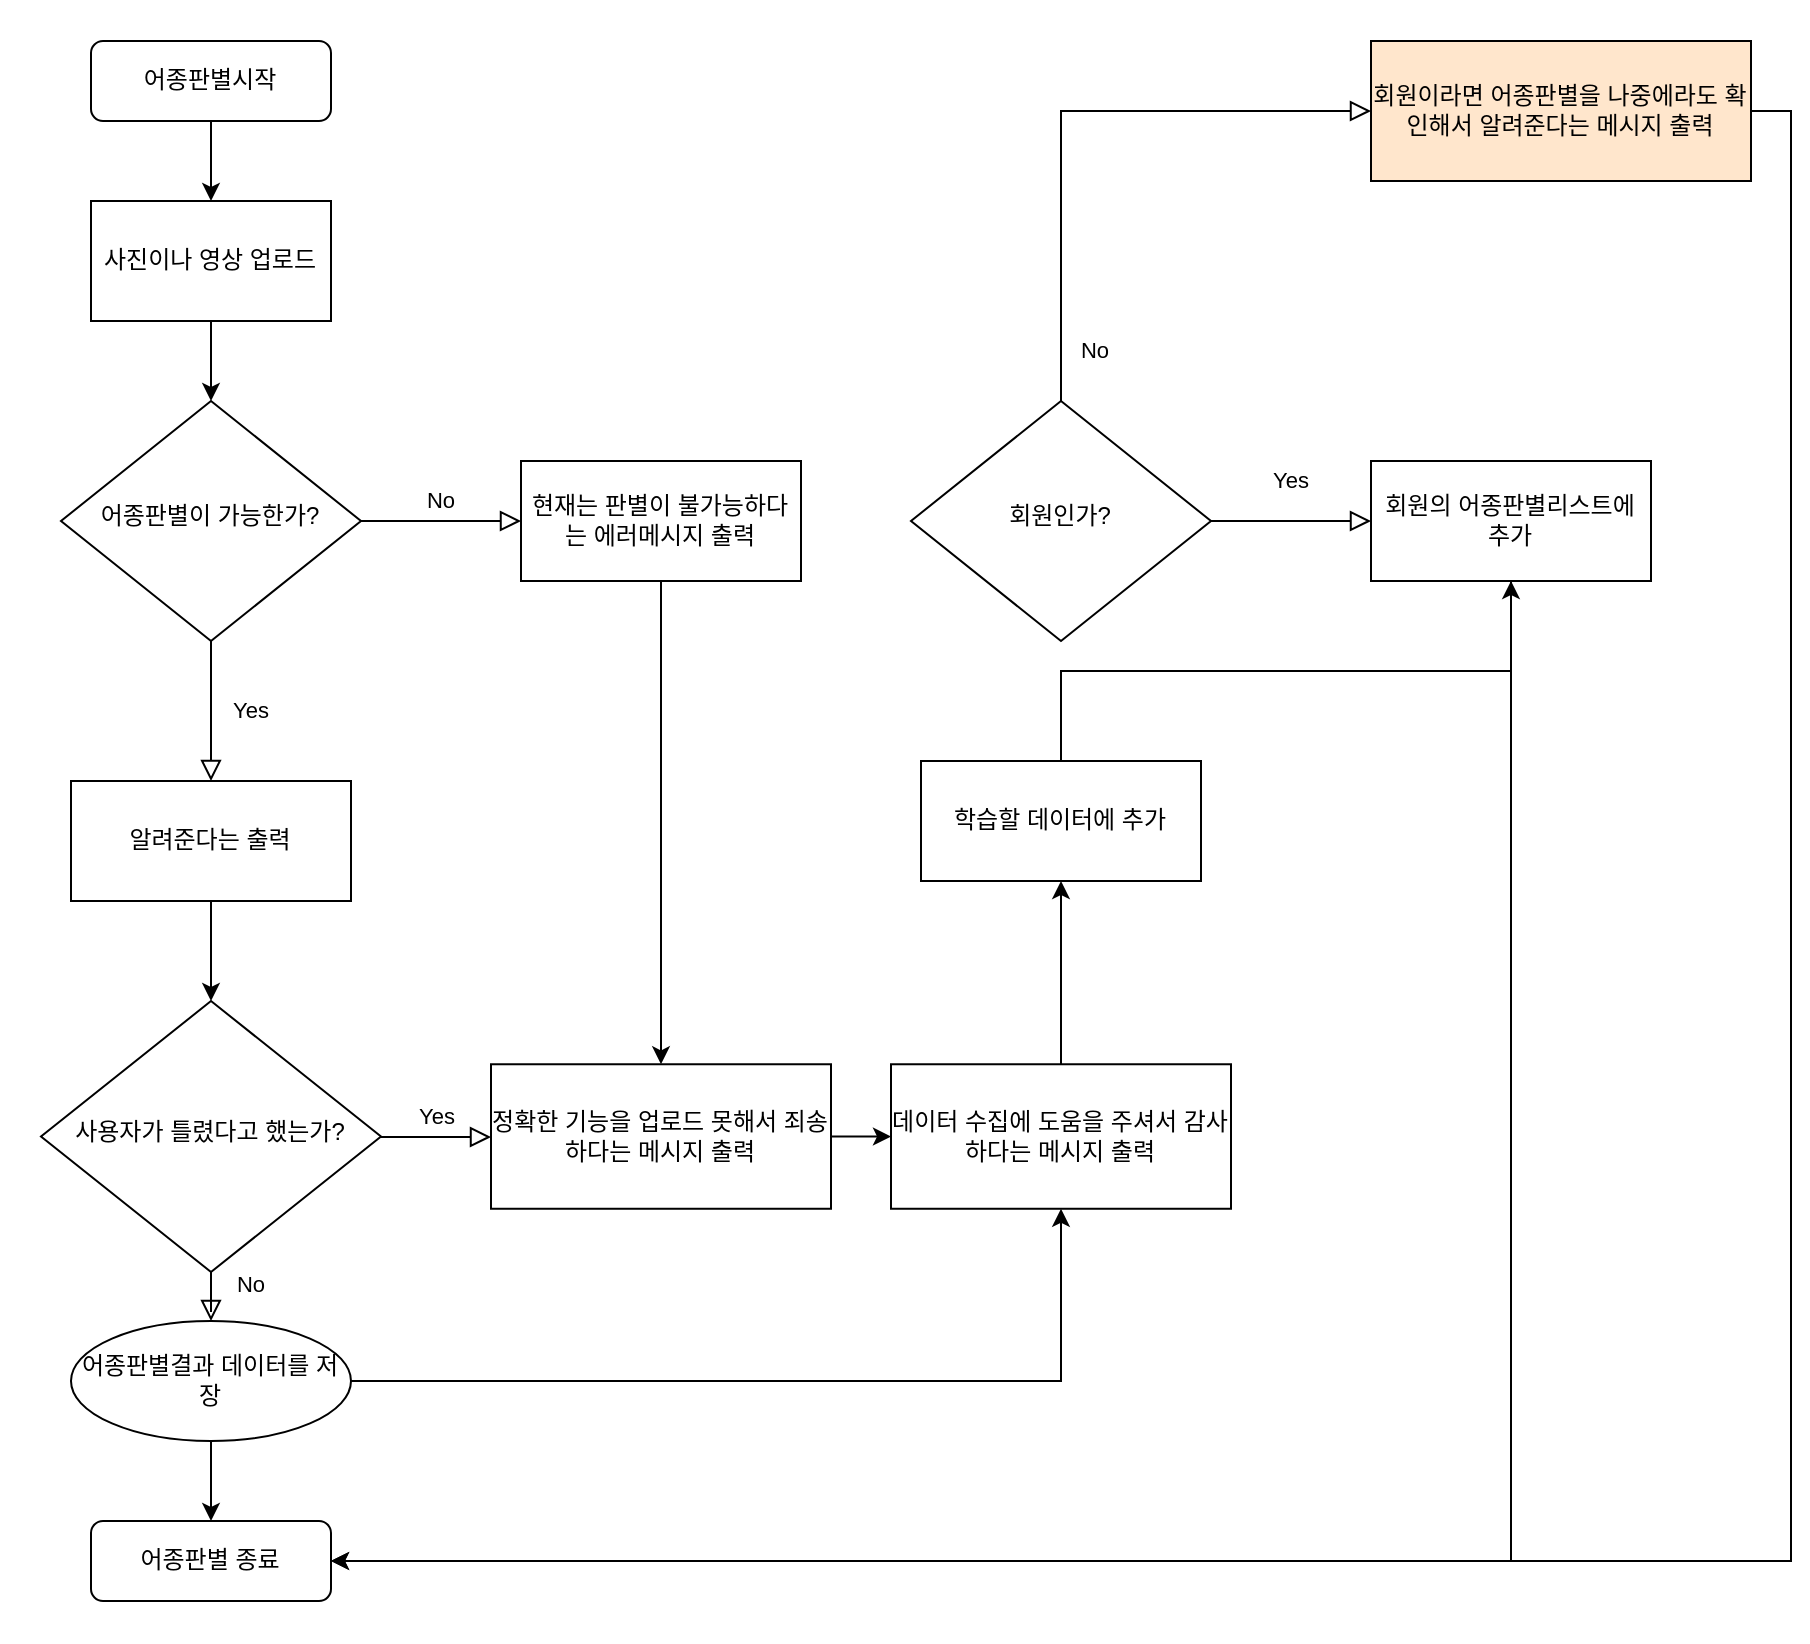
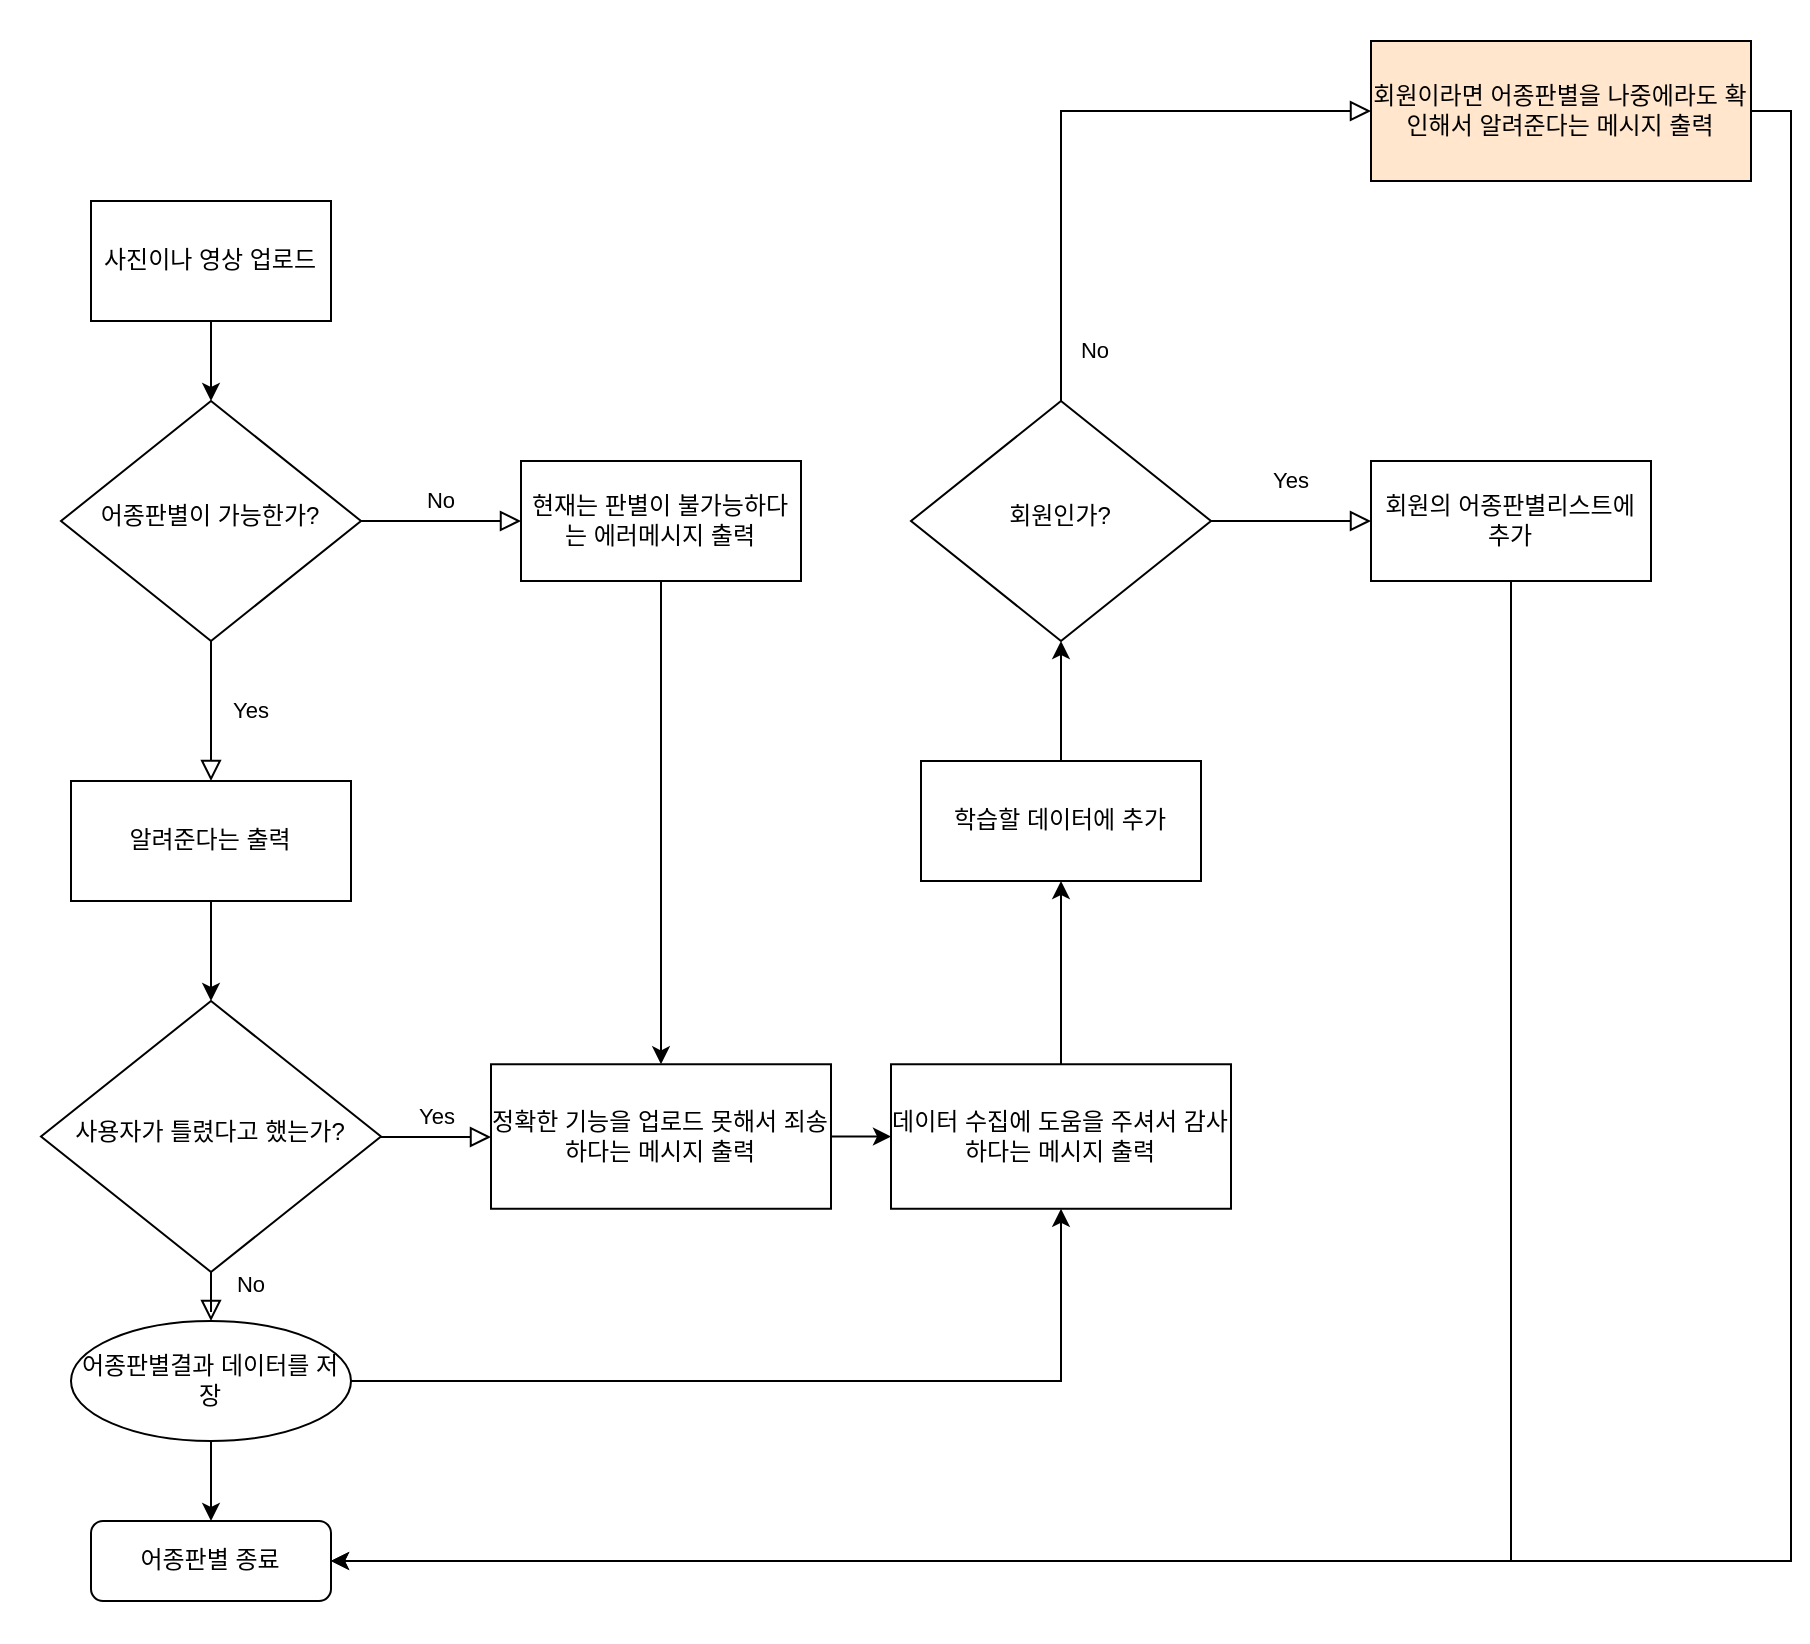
  <mxCell id="0" />
  <mxCell id="1" parent="0" />
- <mxCell id="2" style="edgeStyle=orthogonalEdgeStyle;rounded=0;orthogonalLoop=1;jettySize=auto;html=1;exitX=0.5;exitY=1;exitDx=0;exitDy=0;entryX=0.5;entryY=0;entryDx=0;entryDy=0;" edge="1" parent="1" source="3" target="12"><mxGeometry relative="1" as="geometry" /></mxCell>
- <mxCell id="3" value="어종판별시작" style="rounded=1;whiteSpace=wrap;html=1;fontSize=12;glass=0;strokeWidth=1;shadow=0;" parent="1" vertex="1"><mxGeometry x="45" y="20" width="120" height="40" as="geometry" /></mxCell>
  <mxCell id="4" value="Yes" style="rounded=0;html=1;jettySize=auto;orthogonalLoop=1;fontSize=11;endArrow=block;endFill=0;endSize=8;strokeWidth=1;shadow=0;labelBackgroundColor=none;edgeStyle=orthogonalEdgeStyle;entryX=0.5;entryY=0;entryDx=0;entryDy=0;" parent="1" source="6" target="23" edge="1"><mxGeometry y="20" relative="1" as="geometry"><mxPoint as="offset" /><mxPoint x="95" y="390" as="targetPoint" /></mxGeometry></mxCell>
  <mxCell id="5" value="No" style="edgeStyle=orthogonalEdgeStyle;rounded=0;html=1;jettySize=auto;orthogonalLoop=1;fontSize=11;endArrow=block;endFill=0;endSize=8;strokeWidth=1;shadow=0;labelBackgroundColor=none;entryX=0;entryY=0.5;entryDx=0;entryDy=0;" parent="1" source="6" target="14" edge="1"><mxGeometry y="10" relative="1" as="geometry"><mxPoint as="offset" /><mxPoint x="225" y="260" as="targetPoint" /></mxGeometry></mxCell>
  <mxCell id="6" value="어종판별이 가능한가?" style="rhombus;whiteSpace=wrap;html=1;shadow=0;fontFamily=Helvetica;fontSize=12;align=center;strokeWidth=1;spacing=6;spacingTop=-4;" parent="1" vertex="1"><mxGeometry x="30" y="200" width="150" height="120" as="geometry" /></mxCell>
  <mxCell id="7" value="No" style="rounded=0;html=1;jettySize=auto;orthogonalLoop=1;fontSize=11;endArrow=block;endFill=0;endSize=8;strokeWidth=1;shadow=0;labelBackgroundColor=none;edgeStyle=orthogonalEdgeStyle;entryX=0.5;entryY=0;entryDx=0;entryDy=0;" parent="1" source="9" target="26" edge="1"><mxGeometry x="0.333" y="20" relative="1" as="geometry"><mxPoint as="offset" /></mxGeometry></mxCell>
  <mxCell id="8" value="Yes" style="edgeStyle=orthogonalEdgeStyle;rounded=0;html=1;jettySize=auto;orthogonalLoop=1;fontSize=11;endArrow=block;endFill=0;endSize=8;strokeWidth=1;shadow=0;labelBackgroundColor=none;" parent="1" source="9" edge="1"><mxGeometry y="10" relative="1" as="geometry"><mxPoint as="offset" /><mxPoint x="245" y="568" as="targetPoint" /><Array as="points"><mxPoint x="245" y="568" /><mxPoint x="245" y="568" /></Array></mxGeometry></mxCell>
  <mxCell id="9" value="사용자가 틀렸다고 했는가?" style="rhombus;whiteSpace=wrap;html=1;shadow=0;fontFamily=Helvetica;fontSize=12;align=center;strokeWidth=1;spacing=6;spacingTop=-4;" parent="1" vertex="1"><mxGeometry x="20" y="500" width="170" height="135.5" as="geometry" /></mxCell>
  <mxCell id="10" value="어종판별 종료" style="rounded=1;whiteSpace=wrap;html=1;fontSize=12;glass=0;strokeWidth=1;shadow=0;" parent="1" vertex="1"><mxGeometry x="45" y="760" width="120" height="40" as="geometry" /></mxCell>
  <mxCell id="11" style="edgeStyle=orthogonalEdgeStyle;rounded=0;orthogonalLoop=1;jettySize=auto;html=1;exitX=0.5;exitY=1;exitDx=0;exitDy=0;entryX=0.5;entryY=0;entryDx=0;entryDy=0;" edge="1" parent="1" source="12" target="6"><mxGeometry relative="1" as="geometry" /></mxCell>
  <mxCell id="12" value="사진이나 영상 업로드" style="rounded=0;whiteSpace=wrap;html=1;" vertex="1" parent="1"><mxGeometry x="45" y="100" width="120" height="60" as="geometry" /></mxCell>
  <mxCell id="13" style="edgeStyle=orthogonalEdgeStyle;rounded=0;orthogonalLoop=1;jettySize=auto;html=1;exitX=0.5;exitY=1;exitDx=0;exitDy=0;entryX=0.5;entryY=0;entryDx=0;entryDy=0;" edge="1" parent="1" source="14" target="32"><mxGeometry relative="1" as="geometry" /></mxCell>
  <mxCell id="14" value="현재는 판별이 불가능하다는 에러메시지 출력" style="rounded=0;whiteSpace=wrap;html=1;" vertex="1" parent="1"><mxGeometry x="260" y="230" width="140" height="60" as="geometry" /></mxCell>
  <mxCell id="15" value="Yes" style="rounded=0;html=1;jettySize=auto;orthogonalLoop=1;fontSize=11;endArrow=block;endFill=0;endSize=8;strokeWidth=1;shadow=0;labelBackgroundColor=none;edgeStyle=orthogonalEdgeStyle;entryX=0;entryY=0.5;entryDx=0;entryDy=0;" edge="1" parent="1" source="17" target="21"><mxGeometry y="20" relative="1" as="geometry"><mxPoint as="offset" /><mxPoint x="745" y="220" as="targetPoint" /><Array as="points"><mxPoint x="665" y="260" /><mxPoint x="665" y="260" /></Array></mxGeometry></mxCell>
  <mxCell id="16" value="No" style="edgeStyle=orthogonalEdgeStyle;rounded=0;html=1;jettySize=auto;orthogonalLoop=1;fontSize=11;endArrow=block;endFill=0;endSize=8;strokeWidth=1;shadow=0;labelBackgroundColor=none;entryX=0;entryY=0.5;entryDx=0;entryDy=0;" edge="1" parent="1" source="17" target="19"><mxGeometry x="0.082" y="-120" relative="1" as="geometry"><mxPoint as="offset" /><mxPoint x="650" y="260" as="targetPoint" /><Array as="points"><mxPoint x="530" y="55" /></Array></mxGeometry></mxCell>
  <mxCell id="17" value="회원인가?" style="rhombus;whiteSpace=wrap;html=1;shadow=0;fontFamily=Helvetica;fontSize=12;align=center;strokeWidth=1;spacing=6;spacingTop=-4;" vertex="1" parent="1"><mxGeometry x="455" y="200" width="150" height="120" as="geometry" /></mxCell>
  <mxCell id="18" style="edgeStyle=orthogonalEdgeStyle;rounded=0;orthogonalLoop=1;jettySize=auto;html=1;exitX=1;exitY=0.5;exitDx=0;exitDy=0;entryX=1;entryY=0.5;entryDx=0;entryDy=0;" edge="1" parent="1" source="19" target="10"><mxGeometry relative="1" as="geometry" /></mxCell>
  <mxCell id="19" value="회원이라면 어종판별을 나중에라도 확인해서 알려준다는 메시지 출력" style="rounded=0;whiteSpace=wrap;html=1;fillColor=#ffe6cc;" vertex="1" parent="1"><mxGeometry x="685" y="20" width="190" height="70" as="geometry" /></mxCell>
  <mxCell id="20" style="edgeStyle=orthogonalEdgeStyle;rounded=0;orthogonalLoop=1;jettySize=auto;html=1;exitX=0.5;exitY=1;exitDx=0;exitDy=0;entryX=1;entryY=0.5;entryDx=0;entryDy=0;" edge="1" parent="1" source="21" target="10"><mxGeometry relative="1" as="geometry" /></mxCell>
  <mxCell id="21" value="회원의 어종판별리스트에 추가" style="rounded=0;whiteSpace=wrap;html=1;" vertex="1" parent="1"><mxGeometry x="685" y="230" width="140" height="60" as="geometry" /></mxCell>
  <mxCell id="22" style="edgeStyle=orthogonalEdgeStyle;rounded=0;orthogonalLoop=1;jettySize=auto;html=1;exitX=0.5;exitY=1;exitDx=0;exitDy=0;entryX=0.5;entryY=0;entryDx=0;entryDy=0;" edge="1" parent="1" source="23" target="9"><mxGeometry relative="1" as="geometry" /></mxCell>
  <mxCell id="23" value="알려준다는 출력" style="rounded=0;whiteSpace=wrap;html=1;" vertex="1" parent="1"><mxGeometry x="35" y="390" width="140" height="60" as="geometry" /></mxCell>
  <mxCell id="24" style="edgeStyle=orthogonalEdgeStyle;rounded=0;orthogonalLoop=1;jettySize=auto;html=1;exitX=0.5;exitY=1;exitDx=0;exitDy=0;entryX=0.5;entryY=0;entryDx=0;entryDy=0;" edge="1" parent="1" source="26" target="10"><mxGeometry relative="1" as="geometry" /></mxCell>
  <mxCell id="25" style="edgeStyle=orthogonalEdgeStyle;rounded=0;orthogonalLoop=1;jettySize=auto;html=1;exitX=1;exitY=0.5;exitDx=0;exitDy=0;" edge="1" parent="1" source="26" target="28"><mxGeometry relative="1" as="geometry" /></mxCell>
  <mxCell id="26" value="어종판별결과 데이터를 저장" style="ellipse;whiteSpace=wrap;html=1;" vertex="1" parent="1"><mxGeometry x="35" y="660" width="140" height="60" as="geometry" /></mxCell>
  <mxCell id="27" style="edgeStyle=orthogonalEdgeStyle;rounded=0;orthogonalLoop=1;jettySize=auto;html=1;exitX=0.5;exitY=0;exitDx=0;exitDy=0;entryX=0.5;entryY=1;entryDx=0;entryDy=0;" edge="1" parent="1" source="28" target="30"><mxGeometry relative="1" as="geometry" /></mxCell>
  <mxCell id="28" value="데이터 수집에 도움을 주셔서 감사하다는 메시지 출력" style="rounded=0;whiteSpace=wrap;html=1;" vertex="1" parent="1"><mxGeometry x="445" y="531.63" width="170" height="72.25" as="geometry" /></mxCell>
- <mxCell id="29" style="edgeStyle=orthogonalEdgeStyle;rounded=0;orthogonalLoop=1;jettySize=auto;html=1;exitX=0.5;exitY=0;exitDx=0;exitDy=0;" edge="1" parent="1" source="30" target="21"><mxGeometry relative="1" as="geometry" /></mxCell>
+ <mxCell id="29" style="edgeStyle=orthogonalEdgeStyle;rounded=0;orthogonalLoop=1;jettySize=auto;html=1;exitX=0.5;exitY=0;exitDx=0;exitDy=0;entryX=0.5;entryY=1;entryDx=0;entryDy=0;" edge="1" parent="1" source="30" target="17"><mxGeometry relative="1" as="geometry" /></mxCell>
  <mxCell id="30" value="학습할 데이터에 추가" style="rounded=0;whiteSpace=wrap;html=1;" vertex="1" parent="1"><mxGeometry x="460" y="380" width="140" height="60" as="geometry" /></mxCell>
  <mxCell id="31" style="edgeStyle=orthogonalEdgeStyle;rounded=0;orthogonalLoop=1;jettySize=auto;html=1;exitX=1;exitY=0.5;exitDx=0;exitDy=0;entryX=0;entryY=0.5;entryDx=0;entryDy=0;" edge="1" parent="1" source="32" target="28"><mxGeometry relative="1" as="geometry" /></mxCell>
  <mxCell id="32" value="정확한 기능을 업로드 못해서 죄송하다는 메시지 출력" style="rounded=0;whiteSpace=wrap;html=1;" vertex="1" parent="1"><mxGeometry x="245" y="531.63" width="170" height="72.25" as="geometry" /></mxCell>
